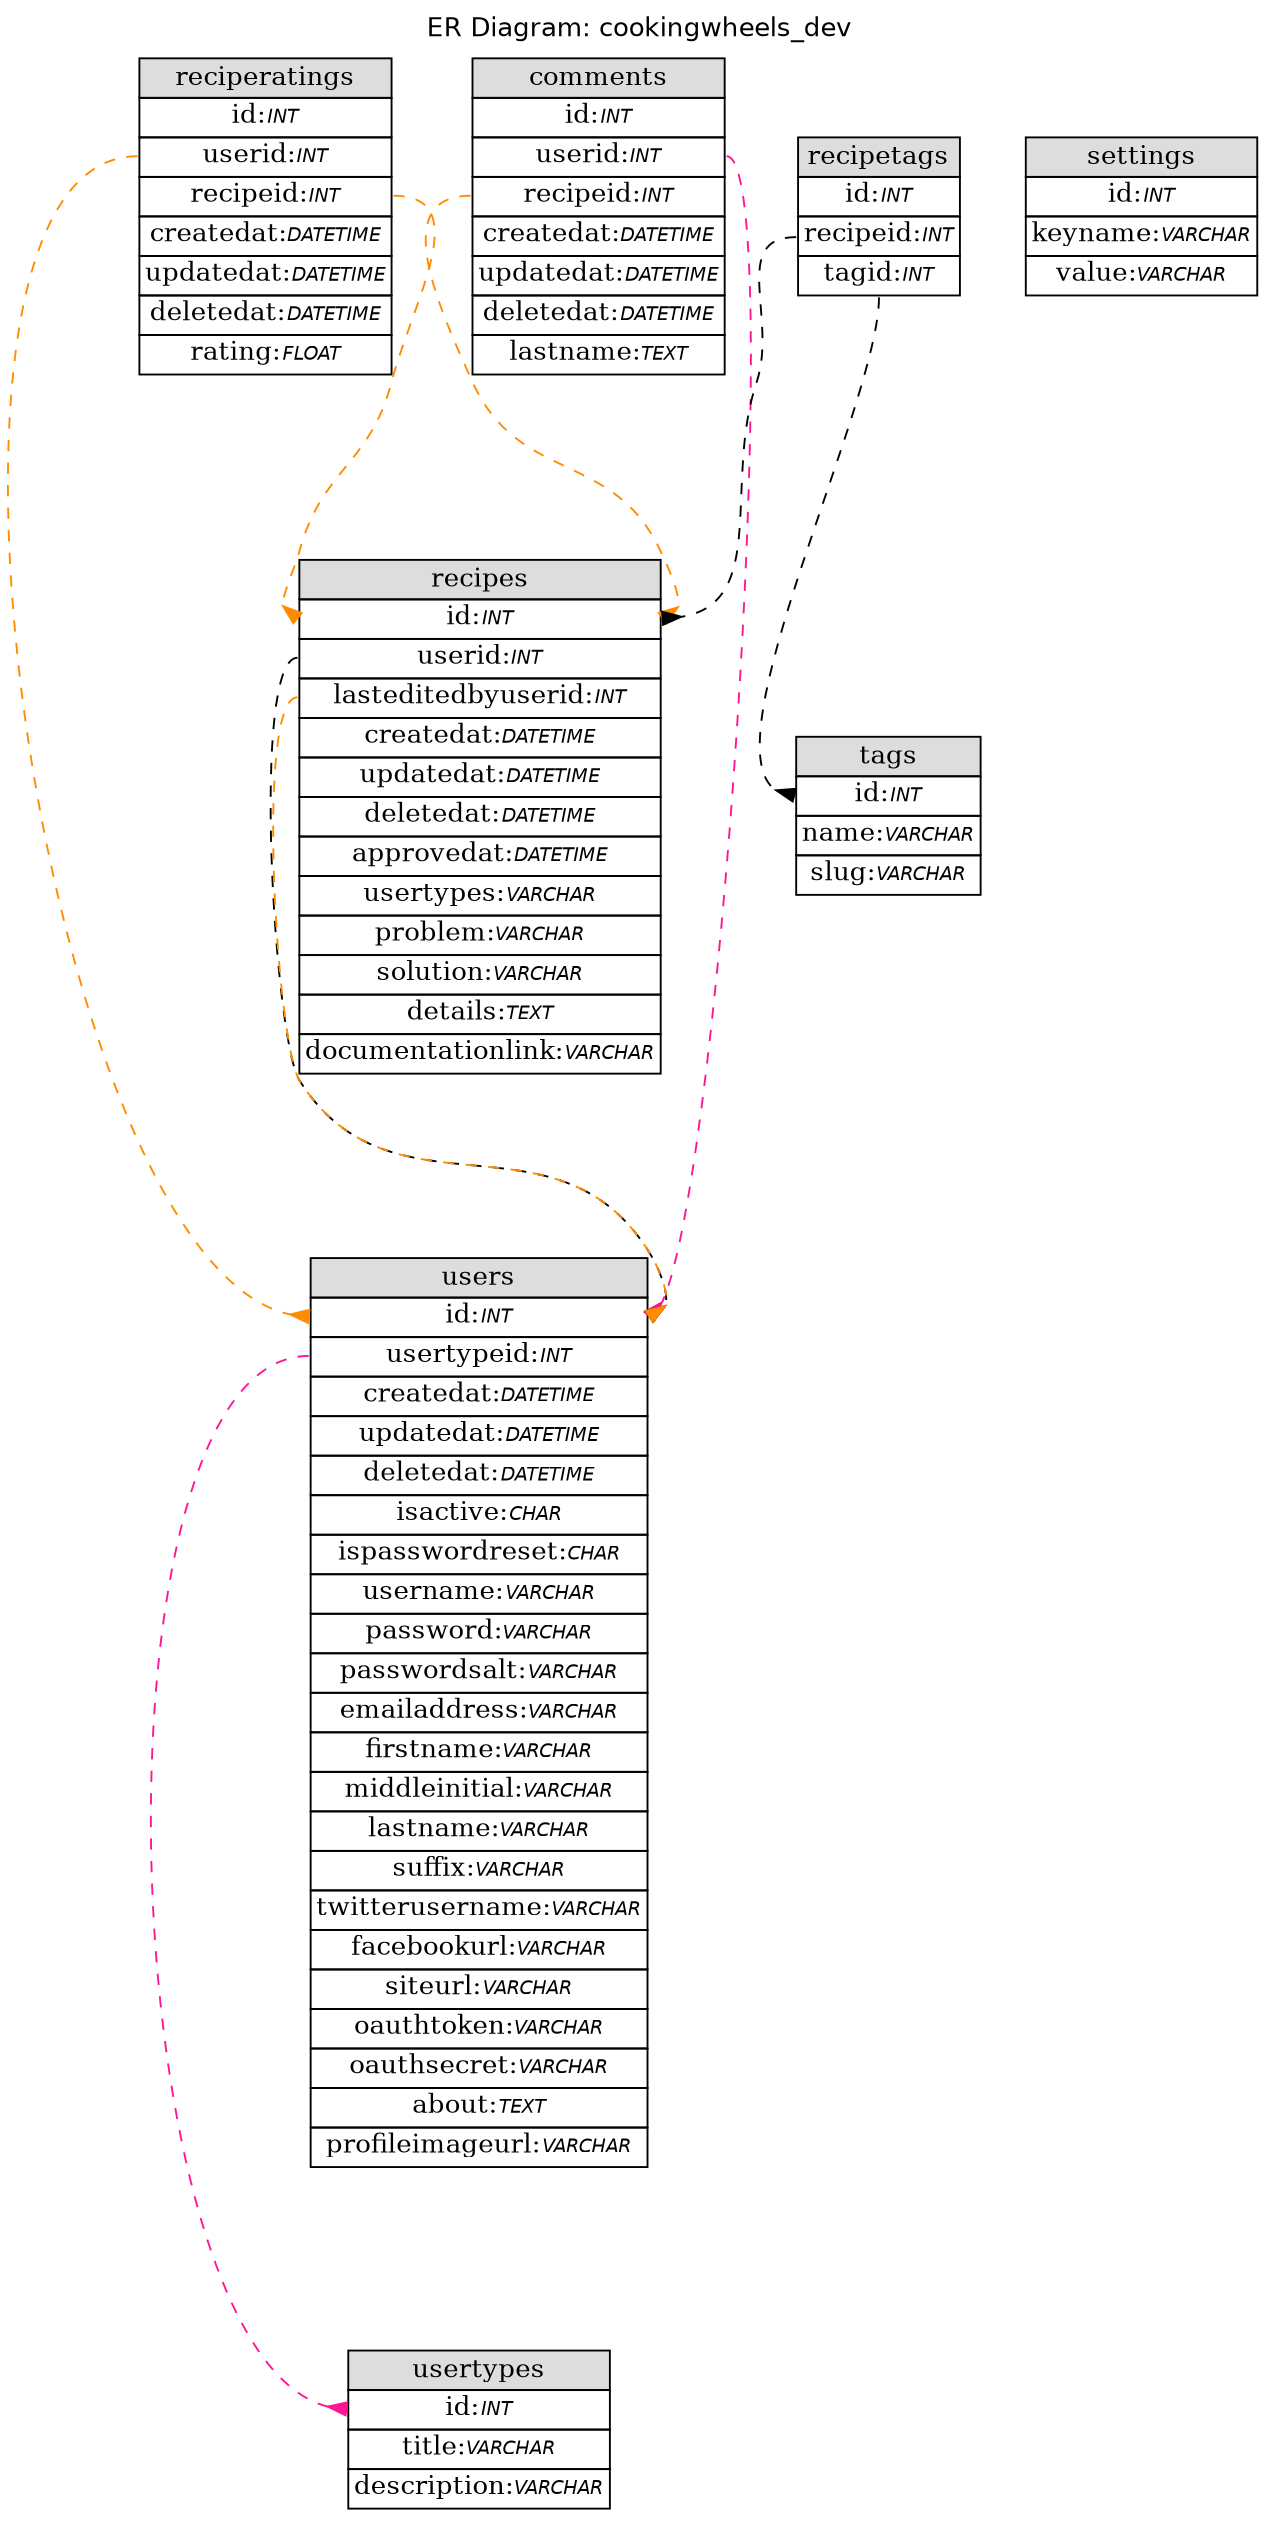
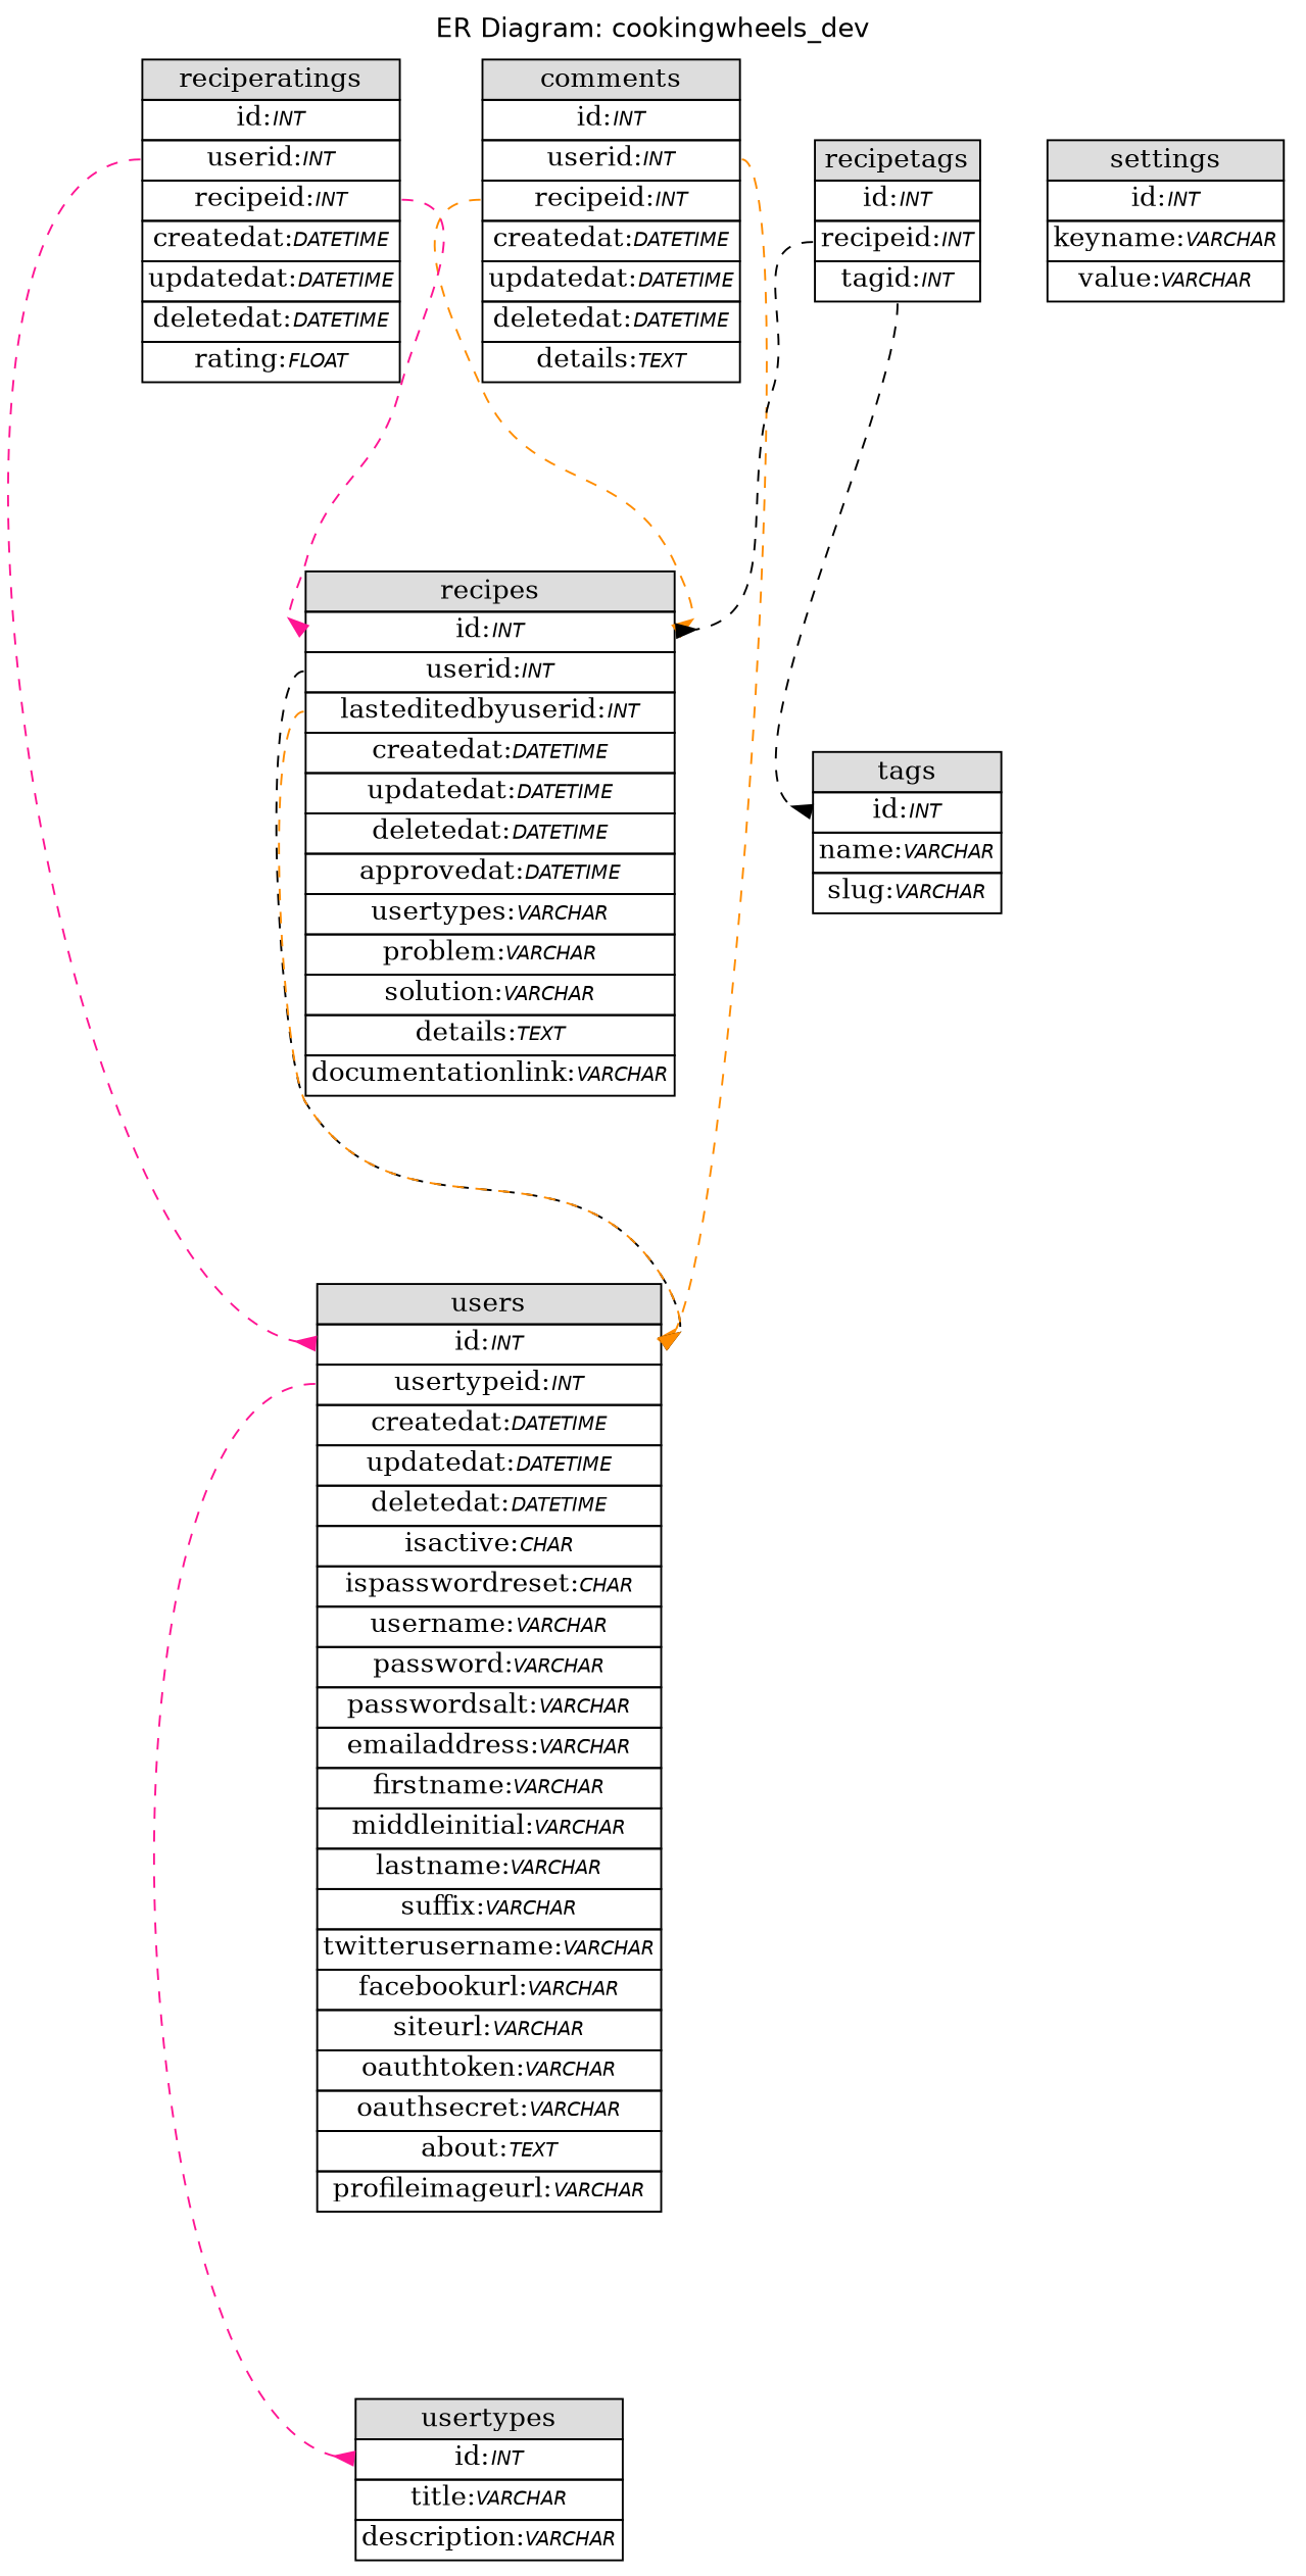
  digraph {
    compound=true
    fontname=Helvetica
    label="ER Diagram: cookingwheels_dev"
    labelloc=t
    rankdir=TB
    ranksep=1.25
    node [shape=plaintext]
    edge [arrowhead=inv arrowtail=normal color=darkorange headport=id style=dashed tailport=recipeid]
-   n1 [label=< 			<TABLE BORDER="0" CELLSPACING="0" CELLBORDER="1"> 			<TR><TD COLSPAN="3" BGCOLOR="#DDDDDD">comments</TD></TR> 			<TR><TD COLSPAN="3" PORT="id">id:<FONT FACE="Helvetica-Oblique" POINT-SIZE="10">INT</FONT></TD></TR> 			<TR><TD COLSPAN="3" PORT="userid">userid:<FONT FACE="Helvetica-Oblique" POINT-SIZE="10">INT</FONT></TD></TR> 			<TR><TD COLSPAN="3" PORT="recipeid">recipeid:<FONT FACE="Helvetica-Oblique" POINT-SIZE="10">INT</FONT></TD></TR> 			<TR><TD COLSPAN="3" PORT="createdat">createdat:<FONT FACE="Helvetica-Oblique" POINT-SIZE="10">DATETIME</FONT></TD></TR> 			<TR><TD COLSPAN="3" PORT="updatedat">updatedat:<FONT FACE="Helvetica-Oblique" POINT-SIZE="10">DATETIME</FONT></TD></TR> 			<TR><TD COLSPAN="3" PORT="deletedat">deletedat:<FONT FACE="Helvetica-Oblique" POINT-SIZE="10">DATETIME</FONT></TD></TR> 			<TR><TD COLSPAN="3" PORT="details">lastname:<FONT FACE="Helvetica-Oblique" POINT-SIZE="10">TEXT</FONT></TD></TR> 			</TABLE>>]
+   n1 [label=< 			<TABLE BORDER="0" CELLSPACING="0" CELLBORDER="1"> 			<TR><TD COLSPAN="3" BGCOLOR="#DDDDDD">comments</TD></TR> 			<TR><TD COLSPAN="3" PORT="id">id:<FONT FACE="Helvetica-Oblique" POINT-SIZE="10">INT</FONT></TD></TR> 			<TR><TD COLSPAN="3" PORT="userid">userid:<FONT FACE="Helvetica-Oblique" POINT-SIZE="10">INT</FONT></TD></TR> 			<TR><TD COLSPAN="3" PORT="recipeid">recipeid:<FONT FACE="Helvetica-Oblique" POINT-SIZE="10">INT</FONT></TD></TR> 			<TR><TD COLSPAN="3" PORT="createdat">createdat:<FONT FACE="Helvetica-Oblique" POINT-SIZE="10">DATETIME</FONT></TD></TR> 			<TR><TD COLSPAN="3" PORT="updatedat">updatedat:<FONT FACE="Helvetica-Oblique" POINT-SIZE="10">DATETIME</FONT></TD></TR> 			<TR><TD COLSPAN="3" PORT="deletedat">deletedat:<FONT FACE="Helvetica-Oblique" POINT-SIZE="10">DATETIME</FONT></TD></TR> 			<TR><TD COLSPAN="3" PORT="details">details:<FONT FACE="Helvetica-Oblique" POINT-SIZE="10">TEXT</FONT></TD></TR> 			</TABLE>>]
    n2 [label=< 			<TABLE BORDER="0" CELLSPACING="0" CELLBORDER="1"> 			<TR><TD COLSPAN="3" BGCOLOR="#DDDDDD">reciperatings</TD></TR> 			<TR><TD COLSPAN="3" PORT="id">id:<FONT FACE="Helvetica-Oblique" POINT-SIZE="10">INT</FONT></TD></TR> 			<TR><TD COLSPAN="3" PORT="userid">userid:<FONT FACE="Helvetica-Oblique" POINT-SIZE="10">INT</FONT></TD></TR> 			<TR><TD COLSPAN="3" PORT="recipeid">recipeid:<FONT FACE="Helvetica-Oblique" POINT-SIZE="10">INT</FONT></TD></TR> 			<TR><TD COLSPAN="3" PORT="createdat">createdat:<FONT FACE="Helvetica-Oblique" POINT-SIZE="10">DATETIME</FONT></TD></TR> 			<TR><TD COLSPAN="3" PORT="updatedat">updatedat:<FONT FACE="Helvetica-Oblique" POINT-SIZE="10">DATETIME</FONT></TD></TR> 			<TR><TD COLSPAN="3" PORT="deletedat">deletedat:<FONT FACE="Helvetica-Oblique" POINT-SIZE="10">DATETIME</FONT></TD></TR> 			<TR><TD COLSPAN="3" PORT="rating">rating:<FONT FACE="Helvetica-Oblique" POINT-SIZE="10">FLOAT</FONT></TD></TR> 			</TABLE>>]
    n3 [label=< 			<TABLE BORDER="0" CELLSPACING="0" CELLBORDER="1"> 			<TR><TD COLSPAN="3" BGCOLOR="#DDDDDD">recipes</TD></TR> 			<TR><TD COLSPAN="3" PORT="id">id:<FONT FACE="Helvetica-Oblique" POINT-SIZE="10">INT</FONT></TD></TR> 			<TR><TD COLSPAN="3" PORT="userid">userid:<FONT FACE="Helvetica-Oblique" POINT-SIZE="10">INT</FONT></TD></TR> 			<TR><TD COLSPAN="3" PORT="lasteditedbyuserid">lasteditedbyuserid:<FONT FACE="Helvetica-Oblique" POINT-SIZE="10">INT</FONT></TD></TR> 			<TR><TD COLSPAN="3" PORT="createdat">createdat:<FONT FACE="Helvetica-Oblique" POINT-SIZE="10">DATETIME</FONT></TD></TR> 			<TR><TD COLSPAN="3" PORT="updatedat">updatedat:<FONT FACE="Helvetica-Oblique" POINT-SIZE="10">DATETIME</FONT></TD></TR> 			<TR><TD COLSPAN="3" PORT="deletedat">deletedat:<FONT FACE="Helvetica-Oblique" POINT-SIZE="10">DATETIME</FONT></TD></TR> 			<TR><TD COLSPAN="3" PORT="approvedat">approvedat:<FONT FACE="Helvetica-Oblique" POINT-SIZE="10">DATETIME</FONT></TD></TR> 			<TR><TD COLSPAN="3" PORT="title">usertypes:<FONT FACE="Helvetica-Oblique" POINT-SIZE="10">VARCHAR</FONT></TD></TR> 			<TR><TD COLSPAN="3" PORT="problem">problem:<FONT FACE="Helvetica-Oblique" POINT-SIZE="10">VARCHAR</FONT></TD></TR> 			<TR><TD COLSPAN="3" PORT="solution">solution:<FONT FACE="Helvetica-Oblique" POINT-SIZE="10">VARCHAR</FONT></TD></TR> 			<TR><TD COLSPAN="3" PORT="details">details:<FONT FACE="Helvetica-Oblique" POINT-SIZE="10">TEXT</FONT></TD></TR> 			<TR><TD COLSPAN="3" PORT="documentationlink">documentationlink:<FONT FACE="Helvetica-Oblique" POINT-SIZE="10">VARCHAR</FONT></TD></TR> 			</TABLE>>]
    n4 [label=< 			<TABLE BORDER="0" CELLSPACING="0" CELLBORDER="1"> 			<TR><TD COLSPAN="3" BGCOLOR="#DDDDDD">recipetags</TD></TR> 			<TR><TD COLSPAN="3" PORT="id">id:<FONT FACE="Helvetica-Oblique" POINT-SIZE="10">INT</FONT></TD></TR> 			<TR><TD COLSPAN="3" PORT="recipeid">recipeid:<FONT FACE="Helvetica-Oblique" POINT-SIZE="10">INT</FONT></TD></TR> 			<TR><TD COLSPAN="3" PORT="tagid">tagid:<FONT FACE="Helvetica-Oblique" POINT-SIZE="10">INT</FONT></TD></TR> 			</TABLE>>]
    n5 [label=< 			<TABLE BORDER="0" CELLSPACING="0" CELLBORDER="1"> 			<TR><TD COLSPAN="3" BGCOLOR="#DDDDDD">settings</TD></TR> 			<TR><TD COLSPAN="3" PORT="id">id:<FONT FACE="Helvetica-Oblique" POINT-SIZE="10">INT</FONT></TD></TR> 			<TR><TD COLSPAN="3" PORT="keyname">keyname:<FONT FACE="Helvetica-Oblique" POINT-SIZE="10">VARCHAR</FONT></TD></TR> 			<TR><TD COLSPAN="3" PORT="value">value:<FONT FACE="Helvetica-Oblique" POINT-SIZE="10">VARCHAR</FONT></TD></TR> 			</TABLE>>]
    n6 [label=< 			<TABLE BORDER="0" CELLSPACING="0" CELLBORDER="1"> 			<TR><TD COLSPAN="3" BGCOLOR="#DDDDDD">tags</TD></TR> 			<TR><TD COLSPAN="3" PORT="id">id:<FONT FACE="Helvetica-Oblique" POINT-SIZE="10">INT</FONT></TD></TR> 			<TR><TD COLSPAN="3" PORT="name">name:<FONT FACE="Helvetica-Oblique" POINT-SIZE="10">VARCHAR</FONT></TD></TR> 			<TR><TD COLSPAN="3" PORT="slug">slug:<FONT FACE="Helvetica-Oblique" POINT-SIZE="10">VARCHAR</FONT></TD></TR> 			</TABLE>>]
    n7 [label=< 			<TABLE BORDER="0" CELLSPACING="0" CELLBORDER="1"> 			<TR><TD COLSPAN="3" BGCOLOR="#DDDDDD">users</TD></TR> 			<TR><TD COLSPAN="3" PORT="id">id:<FONT FACE="Helvetica-Oblique" POINT-SIZE="10">INT</FONT></TD></TR> 			<TR><TD COLSPAN="3" PORT="usertypeid">usertypeid:<FONT FACE="Helvetica-Oblique" POINT-SIZE="10">INT</FONT></TD></TR> 			<TR><TD COLSPAN="3" PORT="createdat">createdat:<FONT FACE="Helvetica-Oblique" POINT-SIZE="10">DATETIME</FONT></TD></TR> 			<TR><TD COLSPAN="3" PORT="updatedat">updatedat:<FONT FACE="Helvetica-Oblique" POINT-SIZE="10">DATETIME</FONT></TD></TR> 			<TR><TD COLSPAN="3" PORT="deletedat">deletedat:<FONT FACE="Helvetica-Oblique" POINT-SIZE="10">DATETIME</FONT></TD></TR> 			<TR><TD COLSPAN="3" PORT="isactive">isactive:<FONT FACE="Helvetica-Oblique" POINT-SIZE="10">CHAR</FONT></TD></TR> 			<TR><TD COLSPAN="3" PORT="ispasswordreset">ispasswordreset:<FONT FACE="Helvetica-Oblique" POINT-SIZE="10">CHAR</FONT></TD></TR> 			<TR><TD COLSPAN="3" PORT="username">username:<FONT FACE="Helvetica-Oblique" POINT-SIZE="10">VARCHAR</FONT></TD></TR> 			<TR><TD COLSPAN="3" PORT="password">password:<FONT FACE="Helvetica-Oblique" POINT-SIZE="10">VARCHAR</FONT></TD></TR> 			<TR><TD COLSPAN="3" PORT="passwordsalt">passwordsalt:<FONT FACE="Helvetica-Oblique" POINT-SIZE="10">VARCHAR</FONT></TD></TR> 			<TR><TD COLSPAN="3" PORT="emailaddress">emailaddress:<FONT FACE="Helvetica-Oblique" POINT-SIZE="10">VARCHAR</FONT></TD></TR> 			<TR><TD COLSPAN="3" PORT="firstname">firstname:<FONT FACE="Helvetica-Oblique" POINT-SIZE="10">VARCHAR</FONT></TD></TR> 			<TR><TD COLSPAN="3" PORT="middleinitial">middleinitial:<FONT FACE="Helvetica-Oblique" POINT-SIZE="10">VARCHAR</FONT></TD></TR> 			<TR><TD COLSPAN="3" PORT="lastname">lastname:<FONT FACE="Helvetica-Oblique" POINT-SIZE="10">VARCHAR</FONT></TD></TR> 			<TR><TD COLSPAN="3" PORT="suffix">suffix:<FONT FACE="Helvetica-Oblique" POINT-SIZE="10">VARCHAR</FONT></TD></TR> 			<TR><TD COLSPAN="3" PORT="twitterusername">twitterusername:<FONT FACE="Helvetica-Oblique" POINT-SIZE="10">VARCHAR</FONT></TD></TR> 			<TR><TD COLSPAN="3" PORT="facebookurl">facebookurl:<FONT FACE="Helvetica-Oblique" POINT-SIZE="10">VARCHAR</FONT></TD></TR> 			<TR><TD COLSPAN="3" PORT="siteurl">siteurl:<FONT FACE="Helvetica-Oblique" POINT-SIZE="10">VARCHAR</FONT></TD></TR> 			<TR><TD COLSPAN="3" PORT="oauthtoken">oauthtoken:<FONT FACE="Helvetica-Oblique" POINT-SIZE="10">VARCHAR</FONT></TD></TR> 			<TR><TD COLSPAN="3" PORT="oauthsecret">oauthsecret:<FONT FACE="Helvetica-Oblique" POINT-SIZE="10">VARCHAR</FONT></TD></TR> 			<TR><TD COLSPAN="3" PORT="about">about:<FONT FACE="Helvetica-Oblique" POINT-SIZE="10">TEXT</FONT></TD></TR> 			<TR><TD COLSPAN="3" PORT="profileimageurl">profileimageurl:<FONT FACE="Helvetica-Oblique" POINT-SIZE="10">VARCHAR</FONT></TD></TR> 			</TABLE>>]
    n8 [label=< 			<TABLE BORDER="0" CELLSPACING="0" CELLBORDER="1"> 			<TR><TD COLSPAN="3" BGCOLOR="#DDDDDD">usertypes</TD></TR> 			<TR><TD COLSPAN="3" PORT="id">id:<FONT FACE="Helvetica-Oblique" POINT-SIZE="10">INT</FONT></TD></TR> 			<TR><TD COLSPAN="3" PORT="title">title:<FONT FACE="Helvetica-Oblique" POINT-SIZE="10">VARCHAR</FONT></TD></TR> 			<TR><TD COLSPAN="3" PORT="description">description:<FONT FACE="Helvetica-Oblique" POINT-SIZE="10">VARCHAR</FONT></TD></TR> 			</TABLE>>]
    subgraph sub_1 {
      n1
    }
    subgraph sub_2 {
      n2
    }
    subgraph sub_3 {
      n3
    }
    subgraph sub_4 {
      n4
    }
    subgraph sub_5 {
      n5
    }
    subgraph sub_6 {
      n6
    }
    subgraph sub_7 {
      n7
    }
    subgraph sub_8 {
      n8
    }
    n1 -> n3
-   n1 -> n7 [color=deeppink tailport=userid]
-   n2 -> n3
-   n2 -> n7 [tailport=userid]
+   n1 -> n7 [tailport=userid]
+   n2 -> n3 [color=deeppink]
+   n2 -> n7 [color=deeppink tailport=userid]
    n3 -> n7 [color=black tailport=userid]
    n3 -> n7 [tailport=lasteditedbyuserid]
    n4 -> n3 [color=black]
    n4 -> n6 [color=black tailport=tagid]
    n7 -> n8 [color=deeppink tailport=usertypeid]
  }
